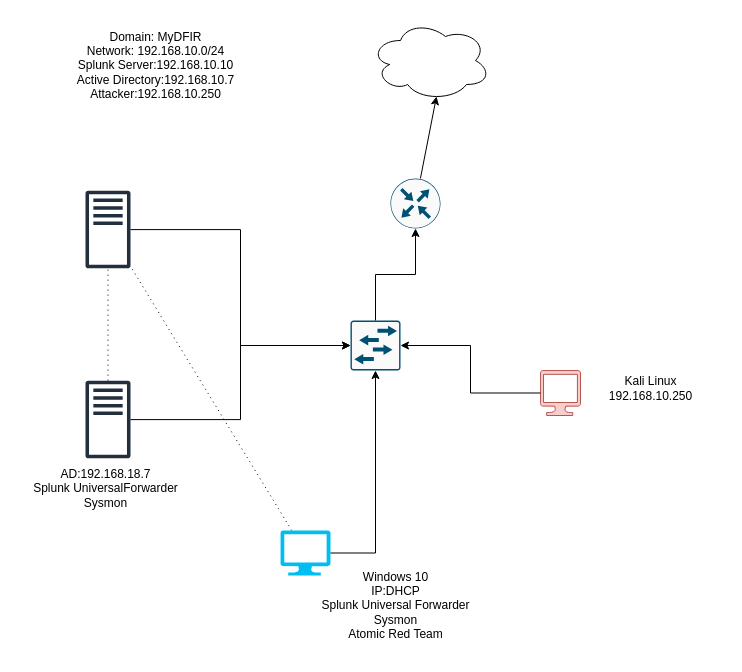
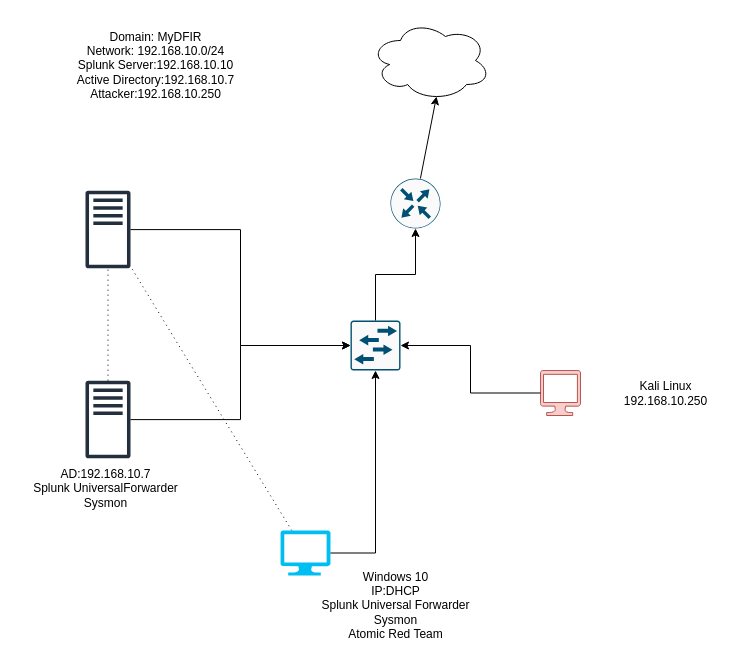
  <mxCell id="0" />
  <mxCell id="1" parent="0" />
  <mxCell id="2" value="" style="sketch=0;outlineConnect=0;fontColor=#232F3E;gradientColor=none;fillColor=#232F3D;strokeColor=none;dashed=0;verticalLabelPosition=bottom;verticalAlign=top;align=center;html=1;fontSize=12;fontStyle=0;aspect=fixed;pointerEvents=1;shape=mxgraph.aws4.traditional_server;" vertex="1" parent="1"><mxGeometry x="85" y="190" width="45" height="78" as="geometry" /></mxCell>
  <mxCell id="3" style="edgeStyle=orthogonalEdgeStyle;rounded=0;orthogonalLoop=1;jettySize=auto;html=1;dashed=1;dashPattern=1 4;endArrow=none;endFill=0;" edge="1" parent="1" source="4" target="2"><mxGeometry relative="1" as="geometry" /></mxCell>
  <mxCell id="4" value="" style="sketch=0;outlineConnect=0;fontColor=#232F3E;gradientColor=none;fillColor=#232F3D;strokeColor=none;dashed=0;verticalLabelPosition=bottom;verticalAlign=top;align=center;html=1;fontSize=12;fontStyle=0;aspect=fixed;pointerEvents=1;shape=mxgraph.aws4.traditional_server;" vertex="1" parent="1"><mxGeometry x="85" y="380" width="45" height="78" as="geometry" /></mxCell>
  <mxCell id="5" style="rounded=0;orthogonalLoop=1;jettySize=auto;html=1;dashed=1;dashPattern=1 4;endArrow=none;endFill=0;" edge="1" parent="1" source="6" target="2"><mxGeometry relative="1" as="geometry" /></mxCell>
  <mxCell id="6" value="" style="verticalLabelPosition=bottom;html=1;verticalAlign=top;align=center;strokeColor=none;fillColor=#00BEF2;shape=mxgraph.azure.computer;pointerEvents=1;" vertex="1" parent="1"><mxGeometry x="280" y="530" width="50" height="45" as="geometry" /></mxCell>
  <mxCell id="7" value="" style="verticalLabelPosition=bottom;html=1;verticalAlign=top;align=center;strokeColor=#b85450;fillColor=#f8cecc;shape=mxgraph.azure.computer;pointerEvents=1;" vertex="1" parent="1"><mxGeometry x="540" y="370" width="40" height="45" as="geometry" /></mxCell>
  <mxCell id="8" value="" style="sketch=0;points=[[0.015,0.015,0],[0.985,0.015,0],[0.985,0.985,0],[0.015,0.985,0],[0.25,0,0],[0.5,0,0],[0.75,0,0],[1,0.25,0],[1,0.5,0],[1,0.75,0],[0.75,1,0],[0.5,1,0],[0.25,1,0],[0,0.75,0],[0,0.5,0],[0,0.25,0]];verticalLabelPosition=bottom;html=1;verticalAlign=top;aspect=fixed;align=center;pointerEvents=1;shape=mxgraph.cisco19.rect;prIcon=l2_switch;fillColor=#FAFAFA;strokeColor=#005073;" vertex="1" parent="1"><mxGeometry x="350" y="320" width="50" height="50" as="geometry" /></mxCell>
  <mxCell id="9" value="" style="sketch=0;points=[[0.5,0,0],[1,0.5,0],[0.5,1,0],[0,0.5,0],[0.145,0.145,0],[0.856,0.145,0],[0.855,0.856,0],[0.145,0.855,0]];verticalLabelPosition=bottom;html=1;verticalAlign=top;aspect=fixed;align=center;pointerEvents=1;shape=mxgraph.cisco19.rect;prIcon=router;fillColor=#FAFAFA;strokeColor=#005073;" vertex="1" parent="1"><mxGeometry x="390" y="178" width="50" height="50" as="geometry" /></mxCell>
  <mxCell id="10" value="" style="ellipse;shape=cloud;whiteSpace=wrap;html=1;" vertex="1" parent="1"><mxGeometry x="370" y="20" width="120" height="80" as="geometry" /></mxCell>
  <mxCell id="11" style="edgeStyle=orthogonalEdgeStyle;rounded=0;orthogonalLoop=1;jettySize=auto;html=1;entryX=0.5;entryY=1;entryDx=0;entryDy=0;entryPerimeter=0;" edge="1" parent="1" source="6" target="8"><mxGeometry relative="1" as="geometry" /></mxCell>
  <mxCell id="12" style="edgeStyle=orthogonalEdgeStyle;rounded=0;orthogonalLoop=1;jettySize=auto;html=1;entryX=1;entryY=0.5;entryDx=0;entryDy=0;entryPerimeter=0;" edge="1" parent="1" source="7" target="8"><mxGeometry relative="1" as="geometry" /></mxCell>
  <mxCell id="13" style="edgeStyle=orthogonalEdgeStyle;rounded=0;orthogonalLoop=1;jettySize=auto;html=1;entryX=0;entryY=0.5;entryDx=0;entryDy=0;entryPerimeter=0;" edge="1" parent="1" source="2" target="8"><mxGeometry relative="1" as="geometry" /></mxCell>
  <mxCell id="14" style="edgeStyle=orthogonalEdgeStyle;rounded=0;orthogonalLoop=1;jettySize=auto;html=1;entryX=0;entryY=0.5;entryDx=0;entryDy=0;entryPerimeter=0;" edge="1" parent="1" source="4" target="8"><mxGeometry relative="1" as="geometry" /></mxCell>
  <mxCell id="15" style="edgeStyle=orthogonalEdgeStyle;rounded=0;orthogonalLoop=1;jettySize=auto;html=1;entryX=0.5;entryY=1;entryDx=0;entryDy=0;entryPerimeter=0;" edge="1" parent="1" source="8" target="9"><mxGeometry relative="1" as="geometry" /></mxCell>
  <mxCell id="16" style="rounded=0;orthogonalLoop=1;jettySize=auto;html=1;entryX=0.55;entryY=0.95;entryDx=0;entryDy=0;entryPerimeter=0;" edge="1" parent="1" source="9" target="10"><mxGeometry relative="1" as="geometry" /></mxCell>
  <mxCell id="17" value="Domain: MyDFIR&lt;div&gt;Network: 192.168.10.0/24&lt;/div&gt;&lt;div&gt;Splunk Server:192.168.10.10&lt;/div&gt;&lt;div&gt;Active Directory:192.168.10.7&lt;/div&gt;&lt;div&gt;Attacker:192.168.10.250&lt;/div&gt;" style="text;html=1;align=center;verticalAlign=middle;resizable=0;points=[];autosize=1;strokeColor=none;fillColor=none;" vertex="1" parent="1"><mxGeometry x="65" y="20" width="180" height="90" as="geometry" /></mxCell>
- <mxCell id="18" value="AD:192.168.18.7&lt;div&gt;Splunk UniversalForwarder&lt;/div&gt;&lt;div&gt;Sysmon&lt;/div&gt;" style="text;html=1;align=center;verticalAlign=middle;resizable=0;points=[];autosize=1;strokeColor=none;fillColor=none;" vertex="1" parent="1"><mxGeometry x="20" y="458" width="170" height="60" as="geometry" /></mxCell>
+ <mxCell id="18" value="AD:192.168.10.7&lt;div&gt;Splunk UniversalForwarder&lt;/div&gt;&lt;div&gt;Sysmon&lt;/div&gt;" style="text;html=1;align=center;verticalAlign=middle;resizable=0;points=[];autosize=1;strokeColor=none;fillColor=none;" vertex="1" parent="1"><mxGeometry x="20" y="458" width="170" height="60" as="geometry" /></mxCell>
  <mxCell id="19" value="Windows 10&lt;div&gt;IP:DHCP&lt;/div&gt;&lt;div&gt;Splunk Universal Forwarder&lt;/div&gt;&lt;div&gt;Sysmon&lt;/div&gt;&lt;div&gt;Atomic Red Team&lt;/div&gt;" style="text;html=1;align=center;verticalAlign=middle;resizable=0;points=[];autosize=1;strokeColor=none;fillColor=none;" vertex="1" parent="1"><mxGeometry x="310" y="560" width="170" height="90" as="geometry" /></mxCell>
- <mxCell id="20" value="Kali Linux&lt;div&gt;192.168.10.250&lt;/div&gt;" style="text;html=1;align=center;verticalAlign=middle;resizable=0;points=[];autosize=1;strokeColor=none;fillColor=none;" vertex="1" parent="1"><mxGeometry x="595" y="367.5" width="110" height="40" as="geometry" /></mxCell>
+ <mxCell id="20" value="Kali Linux&lt;div&gt;192.168.10.250&lt;/div&gt;" style="text;html=1;align=center;verticalAlign=middle;resizable=0;points=[];autosize=1;strokeColor=none;fillColor=none;" vertex="1" parent="1"><mxGeometry x="610" y="372.5" width="110" height="40" as="geometry" /></mxCell>
